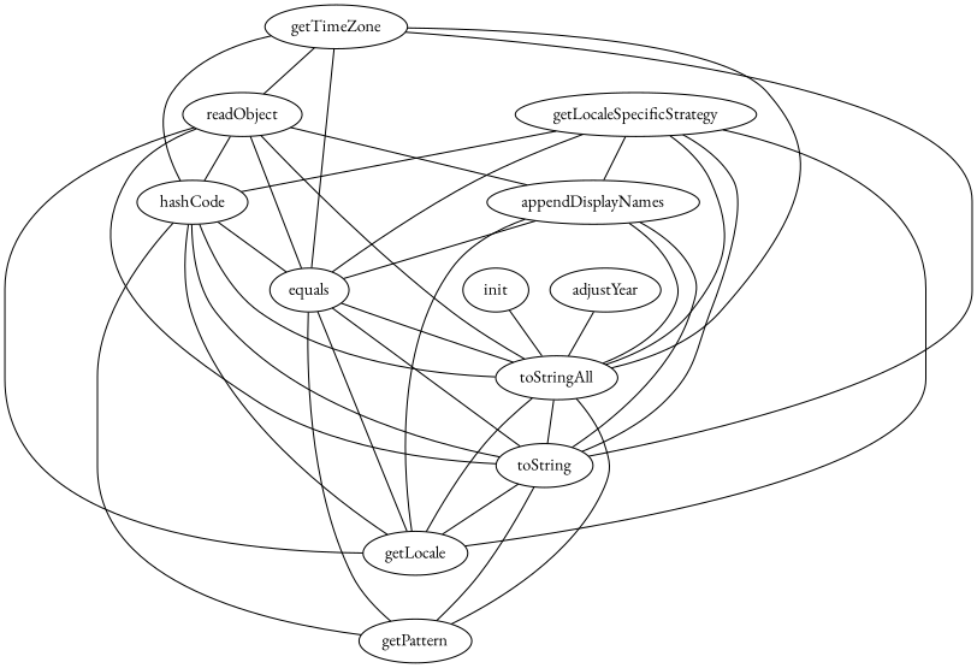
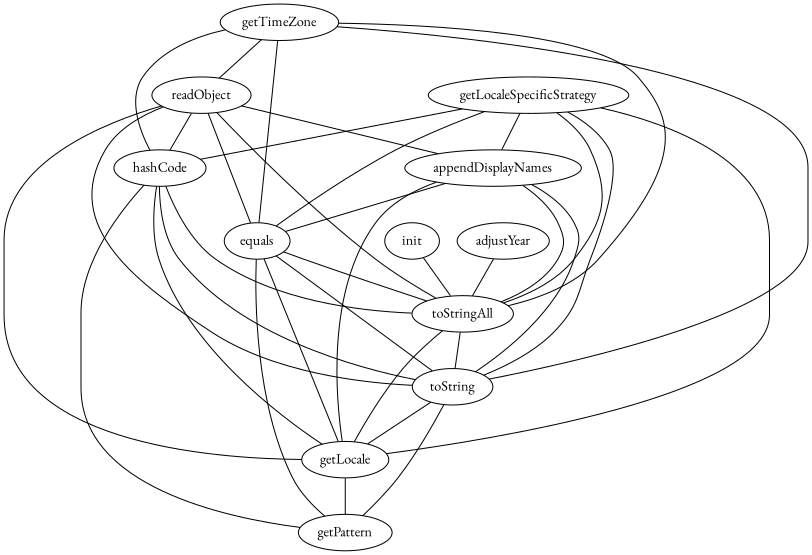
  strict graph {
    fontname="EB Garamond"
    node [fontname="EB Garamond"]
    edge [fontname="EB Garamond"]
    init
    toStringAll
    toString
    getLocale
    getPattern
    adjustYear
    getTimeZone
    hashCode
    equals
    readObject
    appendDisplayNames
    getLocaleSpecificStrategy
    init -- toStringAll
    toStringAll -- toString
    toStringAll -- getLocale
-   toStringAll -- getPattern
+   getLocale -- getPattern
    toString -- getLocale
    toString -- getPattern
    adjustYear -- toStringAll
    getTimeZone -- toStringAll
    getTimeZone -- toString
    getTimeZone -- hashCode
    getTimeZone -- equals
    getTimeZone -- readObject
    hashCode -- toStringAll
    hashCode -- toString
    hashCode -- getLocale
    hashCode -- getPattern
-   hashCode -- equals
    equals -- toStringAll
    equals -- toString
    equals -- getLocale
    equals -- getPattern
    readObject -- toStringAll
    readObject -- toString
    readObject -- getLocale
    readObject -- hashCode
    readObject -- equals
    readObject -- appendDisplayNames
    appendDisplayNames -- toStringAll
    appendDisplayNames -- toString
    appendDisplayNames -- getLocale
    appendDisplayNames -- equals
    getLocaleSpecificStrategy -- toStringAll
    getLocaleSpecificStrategy -- toString
    getLocaleSpecificStrategy -- getLocale
    getLocaleSpecificStrategy -- hashCode
    getLocaleSpecificStrategy -- equals
    getLocaleSpecificStrategy -- appendDisplayNames
  }
